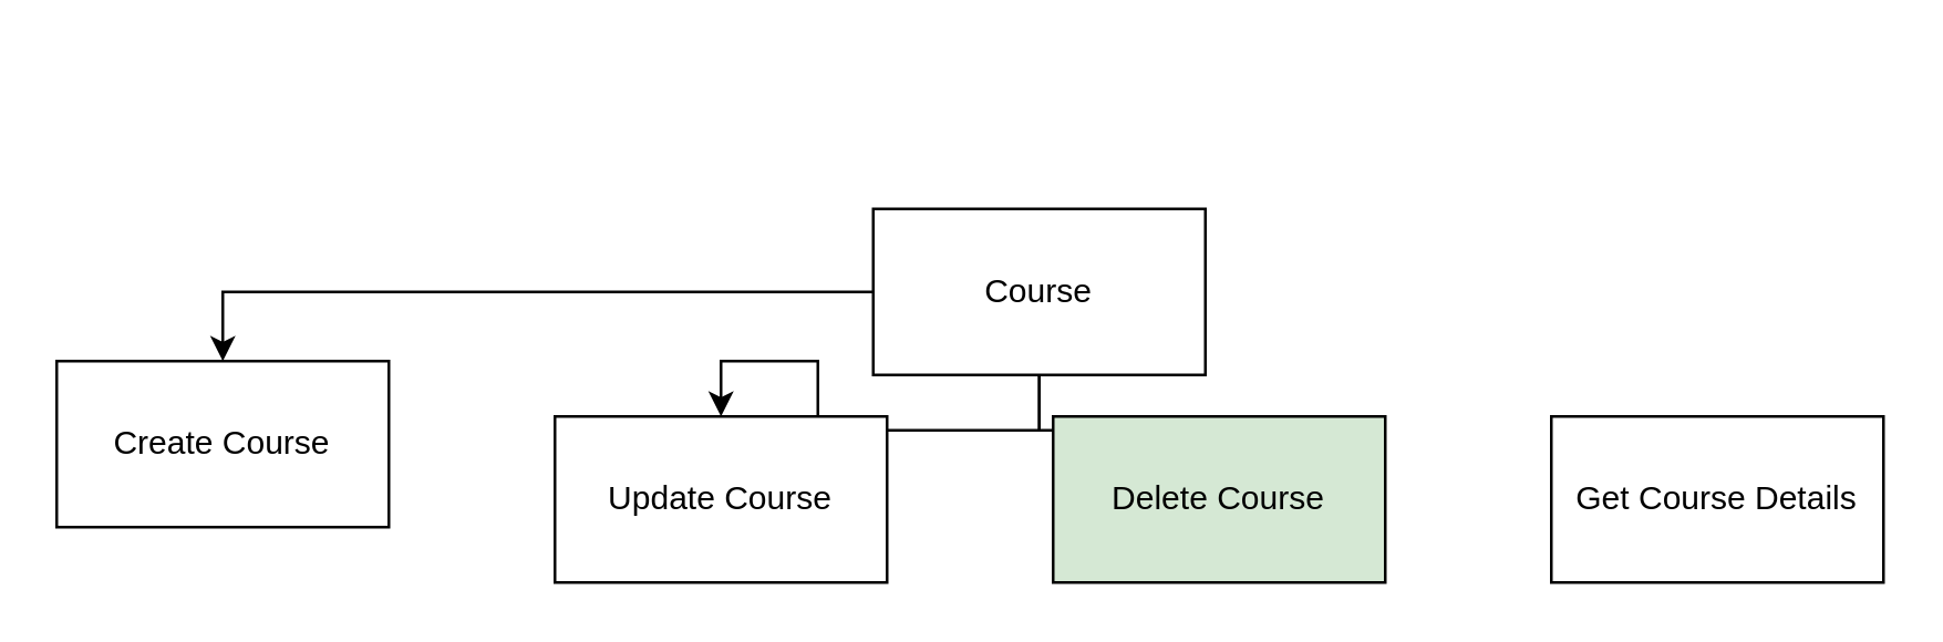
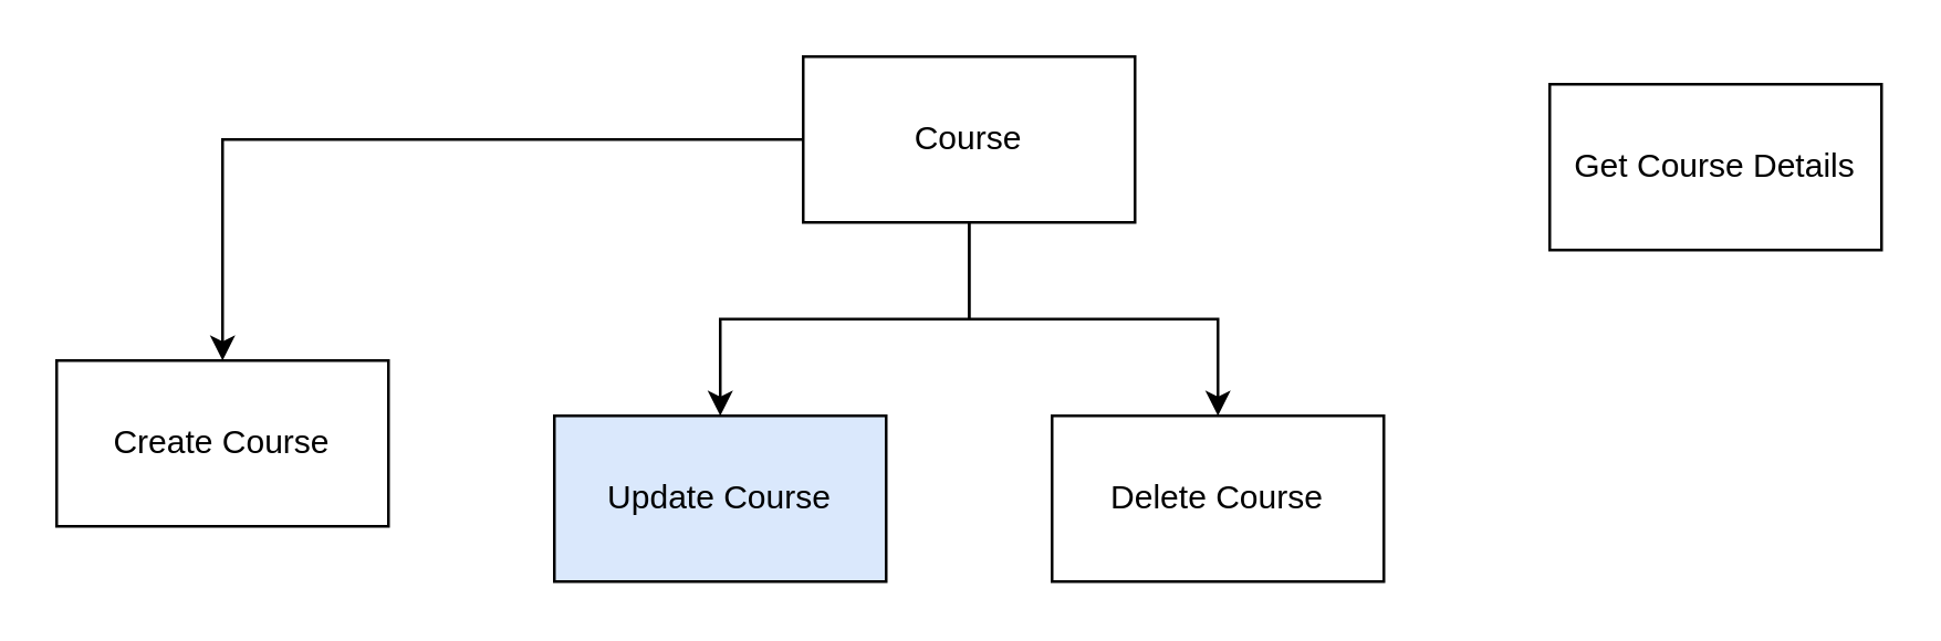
  <mxCell id="0" />
  <mxCell id="1" parent="0" />
  <mxCell id="2" style="edgeStyle=orthogonalEdgeStyle;rounded=0;orthogonalLoop=1;jettySize=auto;html=1;entryX=0.5;entryY=0;entryDx=0;entryDy=0;" edge="1" parent="1" source="5" target="6"><mxGeometry relative="1" as="geometry" /></mxCell>
  <mxCell id="3" style="edgeStyle=orthogonalEdgeStyle;rounded=0;orthogonalLoop=1;jettySize=auto;html=1;entryX=0.5;entryY=0;entryDx=0;entryDy=0;" edge="1" parent="1" source="5" target="7"><mxGeometry relative="1" as="geometry" /></mxCell>
  <mxCell id="4" style="edgeStyle=orthogonalEdgeStyle;rounded=0;orthogonalLoop=1;jettySize=auto;html=1;entryX=0.5;entryY=0;entryDx=0;entryDy=0;" edge="1" parent="1" source="5" target="8"><mxGeometry relative="1" as="geometry" /></mxCell>
- <mxCell id="5" value="Course" style="rounded=0;whiteSpace=wrap;html=1;" vertex="1" parent="1"><mxGeometry x="315" y="75" width="120" height="60" as="geometry" /></mxCell>
+ <mxCell id="5" value="Course" style="rounded=0;whiteSpace=wrap;html=1;" vertex="1" parent="1"><mxGeometry x="290" y="20" width="120" height="60" as="geometry" /></mxCell>
  <mxCell id="6" value="Create Course" style="rounded=0;whiteSpace=wrap;html=1;" vertex="1" parent="1"><mxGeometry x="20" y="130" width="120" height="60" as="geometry" /></mxCell>
- <mxCell id="7" value="Update Course" style="rounded=0;whiteSpace=wrap;html=1;" vertex="1" parent="1"><mxGeometry x="200" y="150" width="120" height="60" as="geometry" /></mxCell>
- <mxCell id="8" value="Delete Course" style="rounded=0;whiteSpace=wrap;html=1;fillColor=#d5e8d4;" vertex="1" parent="1"><mxGeometry x="380" y="150" width="120" height="60" as="geometry" /></mxCell>
- <mxCell id="9" value="Get Course Details" style="rounded=0;whiteSpace=wrap;html=1;" vertex="1" parent="1"><mxGeometry x="560" y="150" width="120" height="60" as="geometry" /></mxCell>
+ <mxCell id="7" value="Update Course" style="rounded=0;whiteSpace=wrap;html=1;fillColor=#dae8fc;" vertex="1" parent="1"><mxGeometry x="200" y="150" width="120" height="60" as="geometry" /></mxCell>
+ <mxCell id="8" value="Delete Course" style="rounded=0;whiteSpace=wrap;html=1;" vertex="1" parent="1"><mxGeometry x="380" y="150" width="120" height="60" as="geometry" /></mxCell>
+ <mxCell id="9" value="Get Course Details" style="rounded=0;whiteSpace=wrap;html=1;" vertex="1" parent="1"><mxGeometry x="560" y="30" width="120" height="60" as="geometry" /></mxCell>
